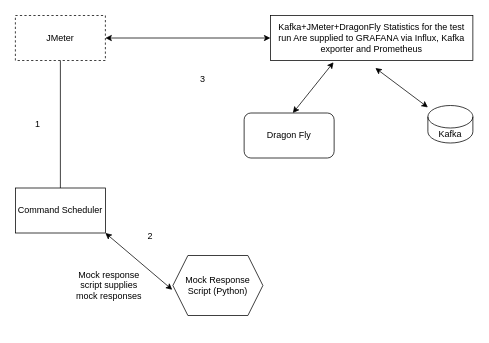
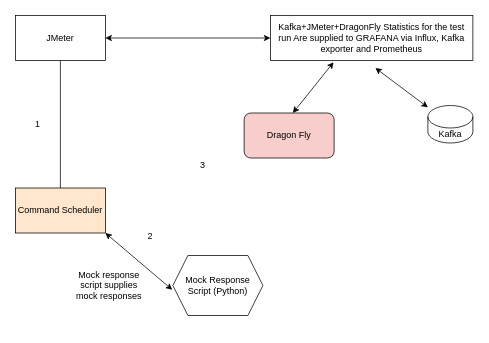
  <mxCell id="0" />
  <mxCell id="1" parent="0" />
- <mxCell id="2" value="JMeter" style="rounded=0;whiteSpace=wrap;html=1;dashed=1;" vertex="1" parent="1"><mxGeometry x="20" y="20" width="120" height="60" as="geometry" /></mxCell>
+ <mxCell id="2" value="JMeter" style="rounded=0;whiteSpace=wrap;html=1;" vertex="1" parent="1"><mxGeometry x="20" y="20" width="120" height="60" as="geometry" /></mxCell>
  <mxCell id="3" value="" style="endArrow=none;html=1;rounded=0;entryX=0.5;entryY=0;entryDx=0;entryDy=0;" edge="1" parent="1" source="2" target="4"><mxGeometry width="50" height="50" relative="1" as="geometry"><mxPoint x="90" y="100" as="sourcePoint" /><mxPoint x="80" y="240" as="targetPoint" /></mxGeometry></mxCell>
- <mxCell id="4" value="Command Scheduler" style="rounded=0;whiteSpace=wrap;html=1;" vertex="1" parent="1"><mxGeometry x="20" y="250" width="120" height="60" as="geometry" /></mxCell>
+ <mxCell id="4" value="Command Scheduler" style="rounded=0;whiteSpace=wrap;html=1;fillColor=#ffe6cc;" vertex="1" parent="1"><mxGeometry x="20" y="250" width="120" height="60" as="geometry" /></mxCell>
  <mxCell id="5" value="Mock Response Script (Python)" style="shape=hexagon;perimeter=hexagonPerimeter2;whiteSpace=wrap;html=1;fixedSize=1;" vertex="1" parent="1"><mxGeometry x="230" y="340" width="120" height="80" as="geometry" /></mxCell>
  <mxCell id="6" value="" style="endArrow=classic;startArrow=classic;html=1;rounded=0;exitX=-0.007;exitY=0.571;exitDx=0;exitDy=0;exitPerimeter=0;" edge="1" parent="1" source="5"><mxGeometry width="50" height="50" relative="1" as="geometry"><mxPoint x="90" y="360" as="sourcePoint" /><mxPoint x="140" y="310" as="targetPoint" /></mxGeometry></mxCell>
  <mxCell id="7" value="Mock response script supplies mock responses" style="text;html=1;align=center;verticalAlign=middle;whiteSpace=wrap;rounded=0;" vertex="1" parent="1"><mxGeometry x="90" y="325" width="110" height="110" as="geometry" /></mxCell>
  <mxCell id="8" value="Kafka" style="shape=cylinder3;whiteSpace=wrap;html=1;boundedLbl=1;backgroundOutline=1;size=15;" vertex="1" parent="1"><mxGeometry x="570" y="140" width="60" height="50" as="geometry" /></mxCell>
- <mxCell id="9" value="Dragon Fly" style="rounded=1;whiteSpace=wrap;html=1;" vertex="1" parent="1"><mxGeometry x="325" y="150" width="120" height="60" as="geometry" /></mxCell>
+ <mxCell id="9" value="Dragon Fly" style="rounded=1;whiteSpace=wrap;html=1;fillColor=#f8cecc;" vertex="1" parent="1"><mxGeometry x="325" y="150" width="120" height="60" as="geometry" /></mxCell>
  <mxCell id="10" value="Kafka+JMeter+DragonFly Statistics for the test run Are supplied to GRAFANA via Influx, Kafka exporter and Prometheus" style="rounded=0;whiteSpace=wrap;html=1;" vertex="1" parent="1"><mxGeometry x="360" y="20" width="270" height="60" as="geometry" /></mxCell>
  <mxCell id="11" value="" style="endArrow=classic;startArrow=classic;html=1;rounded=0;entryX=0.312;entryY=1.039;entryDx=0;entryDy=0;entryPerimeter=0;" edge="1" parent="1" target="10"><mxGeometry width="50" height="50" relative="1" as="geometry"><mxPoint x="390" y="150" as="sourcePoint" /><mxPoint x="440" y="100" as="targetPoint" /></mxGeometry></mxCell>
  <mxCell id="12" value="" style="endArrow=classic;startArrow=classic;html=1;rounded=0;" edge="1" parent="1" source="8"><mxGeometry width="50" height="50" relative="1" as="geometry"><mxPoint x="400" y="160" as="sourcePoint" /><mxPoint x="500" y="90" as="targetPoint" /></mxGeometry></mxCell>
  <mxCell id="13" value="" style="endArrow=classic;startArrow=classic;html=1;rounded=0;entryX=0;entryY=0.5;entryDx=0;entryDy=0;exitX=1;exitY=0.5;exitDx=0;exitDy=0;" edge="1" parent="1" source="2" target="10"><mxGeometry width="50" height="50" relative="1" as="geometry"><mxPoint x="140" y="55.58" as="sourcePoint" /><mxPoint x="350" y="56" as="targetPoint" /></mxGeometry></mxCell>
  <mxCell id="14" value="1" style="text;html=1;align=center;verticalAlign=middle;whiteSpace=wrap;rounded=0;" vertex="1" parent="1"><mxGeometry x="20" y="150" width="60" height="30" as="geometry" /></mxCell>
  <mxCell id="15" value="2" style="text;html=1;align=center;verticalAlign=middle;whiteSpace=wrap;rounded=0;" vertex="1" parent="1"><mxGeometry x="170" y="300" width="60" height="30" as="geometry" /></mxCell>
- <mxCell id="16" value="3" style="text;html=1;align=center;verticalAlign=middle;whiteSpace=wrap;rounded=0;" vertex="1" parent="1"><mxGeometry x="240" y="90" width="60" height="30" as="geometry" /></mxCell>
+ <mxCell id="16" value="3" style="text;html=1;align=center;verticalAlign=middle;whiteSpace=wrap;rounded=0;" vertex="1" parent="1"><mxGeometry x="240" y="205" width="60" height="30" as="geometry" /></mxCell>
